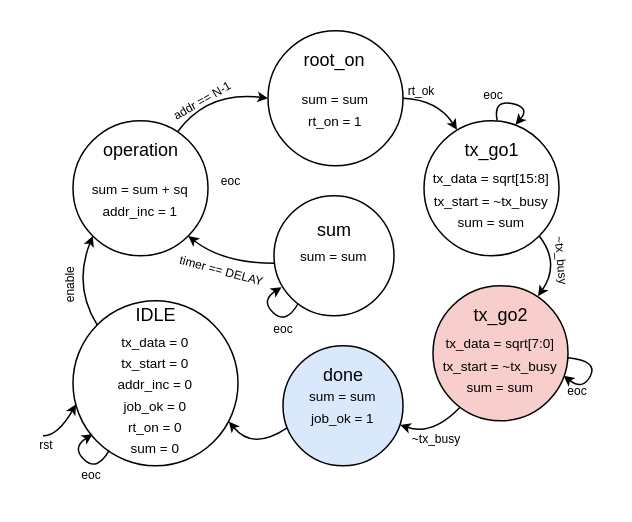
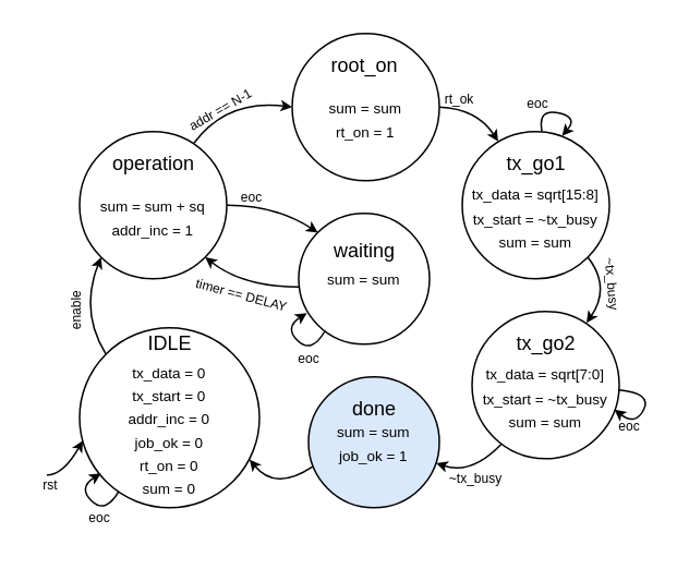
  <mxCell id="0" />
  <mxCell id="1" parent="0" />
  <mxCell id="2" style="orthogonalLoop=1;jettySize=auto;html=1;exitX=0;exitY=0;exitDx=0;exitDy=0;fontSize=16;curved=1;entryX=0;entryY=1;entryDx=0;entryDy=0;endSize=4;startSize=4;" parent="1" source="3" target="7" edge="1"><mxGeometry relative="1" as="geometry"><mxPoint x="-52" y="155" as="targetPoint" /><Array as="points"><mxPoint x="48" y="190" /></Array></mxGeometry></mxCell>
  <mxCell id="3" value="&lt;font style=&quot;font-size: 9px;&quot;&gt;&lt;br&gt;tx_data = 0&lt;br&gt;tx_start = 0&lt;br&gt;addr_inc = 0&lt;br&gt;job_ok = 0&lt;br&gt;rt_on = 0&lt;br&gt;sum = 0&lt;/font&gt;" style="ellipse;whiteSpace=wrap;html=1;aspect=fixed;" parent="1" vertex="1"><mxGeometry x="48" y="200" width="110" height="110" as="geometry" /></mxCell>
  <mxCell id="4" value="IDLE" style="text;html=1;align=center;verticalAlign=middle;resizable=0;points=[];autosize=1;strokeColor=none;fillColor=none;fontSize=12;" parent="1" vertex="1"><mxGeometry x="83" y="200" width="40" height="20" as="geometry" /></mxCell>
+ <mxCell id="5" style="edgeStyle=none;curved=1;orthogonalLoop=1;jettySize=auto;html=1;exitX=1;exitY=0.5;exitDx=0;exitDy=0;entryX=0;entryY=0;entryDx=0;entryDy=0;fontSize=8;endSize=4;startSize=4;" edge="1" parent="1" source="7" target="11"><mxGeometry relative="1" as="geometry"><Array as="points"><mxPoint x="168" y="125" /></Array></mxGeometry></mxCell>
  <mxCell id="6" style="edgeStyle=none;curved=1;orthogonalLoop=1;jettySize=auto;html=1;entryX=0;entryY=0.5;entryDx=0;entryDy=0;fontSize=8;endSize=4;startSize=4;" edge="1" parent="1" target="14"><mxGeometry relative="1" as="geometry"><mxPoint x="118" y="87" as="sourcePoint" /><Array as="points"><mxPoint x="138" y="60" /></Array></mxGeometry></mxCell>
  <mxCell id="7" value="&lt;font style=&quot;font-size: 9px;&quot;&gt;&lt;br&gt;sum = sum + sq&lt;br&gt;addr_inc = 1&lt;/font&gt;" style="ellipse;whiteSpace=wrap;html=1;aspect=fixed;" parent="1" vertex="1"><mxGeometry x="48" y="80" width="90" height="90" as="geometry" /></mxCell>
  <mxCell id="8" value="operation" style="text;html=1;align=center;verticalAlign=middle;resizable=0;points=[];autosize=1;strokeColor=none;fillColor=none;fontSize=12;" parent="1" vertex="1"><mxGeometry x="58" y="90" width="70" height="20" as="geometry" /></mxCell>
  <mxCell id="9" style="edgeStyle=none;curved=1;orthogonalLoop=1;jettySize=auto;html=1;entryX=1;entryY=1;entryDx=0;entryDy=0;fontSize=8;endSize=4;startSize=4;" edge="1" parent="1" target="7"><mxGeometry relative="1" as="geometry"><mxPoint x="182" y="175" as="sourcePoint" /><Array as="points"><mxPoint x="148" y="175" /></Array></mxGeometry></mxCell>
  <mxCell id="10" style="edgeStyle=none;curved=1;orthogonalLoop=1;jettySize=auto;html=1;fontSize=8;startSize=4;endSize=4;entryX=0.063;entryY=0.763;entryDx=0;entryDy=0;entryPerimeter=0;" edge="1" parent="1" target="11"><mxGeometry relative="1" as="geometry"><mxPoint x="168" y="200" as="targetPoint" /><mxPoint x="198" y="202" as="sourcePoint" /><Array as="points"><mxPoint x="190" y="216" /><mxPoint x="173" y="200" /></Array></mxGeometry></mxCell>
  <mxCell id="11" value="&lt;font style=&quot;font-size: 9px;&quot;&gt;sum = sum&lt;/font&gt;" style="ellipse;whiteSpace=wrap;html=1;aspect=fixed;" parent="1" vertex="1"><mxGeometry x="182" y="130" width="80" height="80" as="geometry" /></mxCell>
- <mxCell id="12" value="sum&lt;br&gt;" style="text;html=1;align=center;verticalAlign=middle;resizable=0;points=[];autosize=1;strokeColor=none;fillColor=none;fontSize=12;" parent="1" vertex="1"><mxGeometry x="197" y="143" width="50" height="20" as="geometry" /></mxCell>
+ <mxCell id="12" value="waiting&lt;br&gt;" style="text;html=1;align=center;verticalAlign=middle;resizable=0;points=[];autosize=1;strokeColor=none;fillColor=none;fontSize=12;" parent="1" vertex="1"><mxGeometry x="197" y="143" width="50" height="20" as="geometry" /></mxCell>
  <mxCell id="13" style="edgeStyle=none;curved=1;orthogonalLoop=1;jettySize=auto;html=1;exitX=1;exitY=0.5;exitDx=0;exitDy=0;fontSize=8;startSize=4;endSize=4;" edge="1" parent="1" source="14"><mxGeometry relative="1" as="geometry"><mxPoint x="304" y="86" as="targetPoint" /><Array as="points"><mxPoint x="291" y="66" /></Array></mxGeometry></mxCell>
  <mxCell id="14" value="&lt;font style=&quot;font-size: 9px;&quot;&gt;&lt;br&gt;sum = sum&lt;br&gt;rt_on = 1&lt;br&gt;&lt;/font&gt;" style="ellipse;whiteSpace=wrap;html=1;aspect=fixed;" parent="1" vertex="1"><mxGeometry x="178" y="20" width="90" height="90" as="geometry" /></mxCell>
  <mxCell id="15" value="root_on" style="text;html=1;align=center;verticalAlign=middle;resizable=0;points=[];autosize=1;strokeColor=none;fillColor=none;fontSize=12;" parent="1" vertex="1"><mxGeometry x="192" y="30" width="60" height="20" as="geometry" /></mxCell>
  <mxCell id="16" style="edgeStyle=none;curved=1;orthogonalLoop=1;jettySize=auto;html=1;exitX=1;exitY=1;exitDx=0;exitDy=0;fontSize=8;startSize=4;endSize=4;" edge="1" parent="1" source="17"><mxGeometry relative="1" as="geometry"><mxPoint x="358" y="197" as="targetPoint" /><Array as="points"><mxPoint x="373" y="175" /></Array></mxGeometry></mxCell>
  <mxCell id="17" value="&lt;font style=&quot;font-size: 9px;&quot;&gt;&lt;br&gt;tx_data = sqrt[15:8]&lt;br&gt;tx_start = ~tx_busy&lt;br&gt;sum = sum&lt;br&gt;&lt;/font&gt;" style="ellipse;whiteSpace=wrap;html=1;aspect=fixed;" parent="1" vertex="1"><mxGeometry x="282" y="80" width="90" height="90" as="geometry" /></mxCell>
  <mxCell id="18" value="tx_go1" style="text;html=1;align=center;verticalAlign=middle;resizable=0;points=[];autosize=1;strokeColor=none;fillColor=none;fontSize=12;" parent="1" vertex="1"><mxGeometry x="302" y="90" width="50" height="20" as="geometry" /></mxCell>
  <mxCell id="19" style="edgeStyle=none;curved=1;orthogonalLoop=1;jettySize=auto;html=1;entryX=0.976;entryY=0.661;entryDx=0;entryDy=0;entryPerimeter=0;fontSize=8;startSize=4;endSize=4;" edge="1" parent="1" target="23"><mxGeometry relative="1" as="geometry"><mxPoint x="306" y="271" as="sourcePoint" /><Array as="points"><mxPoint x="288" y="290" /></Array></mxGeometry></mxCell>
- <mxCell id="20" value="&lt;font style=&quot;font-size: 9px;&quot;&gt;&lt;br&gt;tx_data = sqrt[7:0]&lt;br&gt;tx_start = ~tx_busy&lt;br&gt;sum = sum&lt;br&gt;&lt;/font&gt;" style="ellipse;whiteSpace=wrap;html=1;aspect=fixed;fillColor=#f8cecc;" parent="1" vertex="1"><mxGeometry x="288" y="190" width="90" height="90" as="geometry" /></mxCell>
+ <mxCell id="20" value="&lt;font style=&quot;font-size: 9px;&quot;&gt;&lt;br&gt;tx_data = sqrt[7:0]&lt;br&gt;tx_start = ~tx_busy&lt;br&gt;sum = sum&lt;br&gt;&lt;/font&gt;" style="ellipse;whiteSpace=wrap;html=1;aspect=fixed;" parent="1" vertex="1"><mxGeometry x="288" y="190" width="90" height="90" as="geometry" /></mxCell>
  <mxCell id="21" value="tx_go2" style="text;html=1;align=center;verticalAlign=middle;resizable=0;points=[];autosize=1;strokeColor=none;fillColor=none;fontSize=12;" parent="1" vertex="1"><mxGeometry x="308" y="200" width="50" height="20" as="geometry" /></mxCell>
  <mxCell id="22" style="edgeStyle=none;curved=1;orthogonalLoop=1;jettySize=auto;html=1;exitX=0.031;exitY=0.687;exitDx=0;exitDy=0;entryX=0.945;entryY=0.732;entryDx=0;entryDy=0;entryPerimeter=0;fontSize=8;startSize=4;endSize=4;exitPerimeter=0;" edge="1" parent="1" source="23" target="3"><mxGeometry relative="1" as="geometry"><Array as="points"><mxPoint x="168" y="300" /></Array></mxGeometry></mxCell>
  <mxCell id="23" value="&lt;font style=&quot;font-size: 9px;&quot;&gt;sum = sum&lt;br&gt;&lt;font style=&quot;font-size: 9px;&quot;&gt;job_ok = 1&lt;/font&gt;&lt;/font&gt;" style="ellipse;whiteSpace=wrap;html=1;aspect=fixed;fillColor=#dae8fc;" parent="1" vertex="1"><mxGeometry x="188" y="230" width="80" height="80" as="geometry" /></mxCell>
  <mxCell id="24" value="done" style="text;html=1;align=center;verticalAlign=middle;resizable=0;points=[];autosize=1;strokeColor=none;fillColor=none;fontSize=12;" parent="1" vertex="1"><mxGeometry x="208" y="240" width="40" height="20" as="geometry" /></mxCell>
  <mxCell id="25" value="enable" style="text;html=1;align=center;verticalAlign=middle;resizable=0;points=[];autosize=1;strokeColor=none;fillColor=none;fontSize=8;rotation=-90;" parent="1" vertex="1"><mxGeometry x="26" y="180" width="40" height="20" as="geometry" /></mxCell>
  <mxCell id="26" value="addr == N-1" style="text;html=1;align=center;verticalAlign=middle;resizable=0;points=[];autosize=1;strokeColor=none;fillColor=none;fontSize=8;rotation=-30;" vertex="1" parent="1"><mxGeometry x="104" y="57" width="60" height="20" as="geometry" /></mxCell>
  <mxCell id="27" value="eoc" style="text;html=1;align=center;verticalAlign=middle;resizable=0;points=[];autosize=1;strokeColor=none;fillColor=none;fontSize=8;rotation=0;" vertex="1" parent="1"><mxGeometry x="138" y="110" width="30" height="20" as="geometry" /></mxCell>
  <mxCell id="28" value="timer == DELAY" style="text;html=1;align=center;verticalAlign=middle;resizable=0;points=[];autosize=1;strokeColor=none;fillColor=none;fontSize=8;rotation=15;" vertex="1" parent="1"><mxGeometry x="112" y="170" width="70" height="20" as="geometry" /></mxCell>
  <mxCell id="29" value="eoc" style="text;html=1;align=center;verticalAlign=middle;resizable=0;points=[];autosize=1;strokeColor=none;fillColor=none;fontSize=8;rotation=0;" vertex="1" parent="1"><mxGeometry x="173" y="209" width="30" height="20" as="geometry" /></mxCell>
  <mxCell id="30" style="edgeStyle=none;curved=1;orthogonalLoop=1;jettySize=auto;html=1;fontSize=8;startSize=4;endSize=4;entryX=0.063;entryY=0.763;entryDx=0;entryDy=0;entryPerimeter=0;" edge="1" parent="1"><mxGeometry relative="1" as="geometry"><mxPoint x="61.04" y="289" as="targetPoint" /><mxPoint x="72" y="299.96" as="sourcePoint" /><Array as="points"><mxPoint x="64" y="313.96" /><mxPoint x="47" y="297.96" /></Array></mxGeometry></mxCell>
  <mxCell id="31" value="eoc" style="text;html=1;align=center;verticalAlign=middle;resizable=0;points=[];autosize=1;strokeColor=none;fillColor=none;fontSize=8;rotation=0;" vertex="1" parent="1"><mxGeometry x="45" y="306" width="30" height="20" as="geometry" /></mxCell>
  <mxCell id="32" value="~tx_busy" style="text;html=1;align=center;verticalAlign=middle;resizable=0;points=[];autosize=1;strokeColor=none;fillColor=none;fontSize=8;rotation=85;" vertex="1" parent="1"><mxGeometry x="349" y="163" width="50" height="20" as="geometry" /></mxCell>
  <mxCell id="33" style="edgeStyle=none;curved=1;orthogonalLoop=1;jettySize=auto;html=1;exitX=0.542;exitY=-0.002;exitDx=0;exitDy=0;entryX=0.678;entryY=0.029;entryDx=0;entryDy=0;entryPerimeter=0;fontSize=8;startSize=4;endSize=4;exitPerimeter=0;" edge="1" parent="1" source="17" target="17"><mxGeometry relative="1" as="geometry"><Array as="points"><mxPoint x="328" y="66" /><mxPoint x="353" y="71" /></Array></mxGeometry></mxCell>
  <mxCell id="34" value="eoc" style="text;html=1;align=center;verticalAlign=middle;resizable=0;points=[];autosize=1;strokeColor=none;fillColor=none;fontSize=8;rotation=0;" vertex="1" parent="1"><mxGeometry x="313" y="53" width="30" height="20" as="geometry" /></mxCell>
  <mxCell id="35" value="~tx_busy" style="text;html=1;align=center;verticalAlign=middle;resizable=0;points=[];autosize=1;strokeColor=none;fillColor=none;fontSize=8;rotation=0;" vertex="1" parent="1"><mxGeometry x="265" y="282" width="50" height="20" as="geometry" /></mxCell>
  <mxCell id="36" style="edgeStyle=none;curved=1;orthogonalLoop=1;jettySize=auto;html=1;fontSize=8;startSize=4;endSize=4;" edge="1" parent="1"><mxGeometry relative="1" as="geometry"><mxPoint x="378" y="238" as="sourcePoint" /><mxPoint x="375" y="250" as="targetPoint" /><Array as="points"><mxPoint x="398" y="240" /><mxPoint x="388" y="260" /></Array></mxGeometry></mxCell>
  <mxCell id="37" value="eoc" style="text;html=1;align=center;verticalAlign=middle;resizable=0;points=[];autosize=1;strokeColor=none;fillColor=none;fontSize=8;rotation=0;" vertex="1" parent="1"><mxGeometry x="369" y="250" width="30" height="20" as="geometry" /></mxCell>
  <mxCell id="38" value="" style="endArrow=classic;html=1;fontSize=9;startSize=4;endSize=4;curved=1;" edge="1" parent="1"><mxGeometry width="50" height="50" relative="1" as="geometry"><mxPoint x="28" y="290" as="sourcePoint" /><mxPoint x="50" y="269" as="targetPoint" /><Array as="points"><mxPoint x="38" y="290" /></Array></mxGeometry></mxCell>
  <mxCell id="39" value="rst" style="text;html=1;align=center;verticalAlign=middle;resizable=0;points=[];autosize=1;strokeColor=none;fillColor=none;fontSize=8;rotation=0;" vertex="1" parent="1"><mxGeometry x="20" y="286" width="20" height="20" as="geometry" /></mxCell>
  <mxCell id="40" value="rt_ok" style="text;html=1;align=center;verticalAlign=middle;resizable=0;points=[];autosize=1;strokeColor=none;fillColor=none;fontSize=8;rotation=0;" vertex="1" parent="1"><mxGeometry x="265" y="50" width="30" height="20" as="geometry" /></mxCell>
